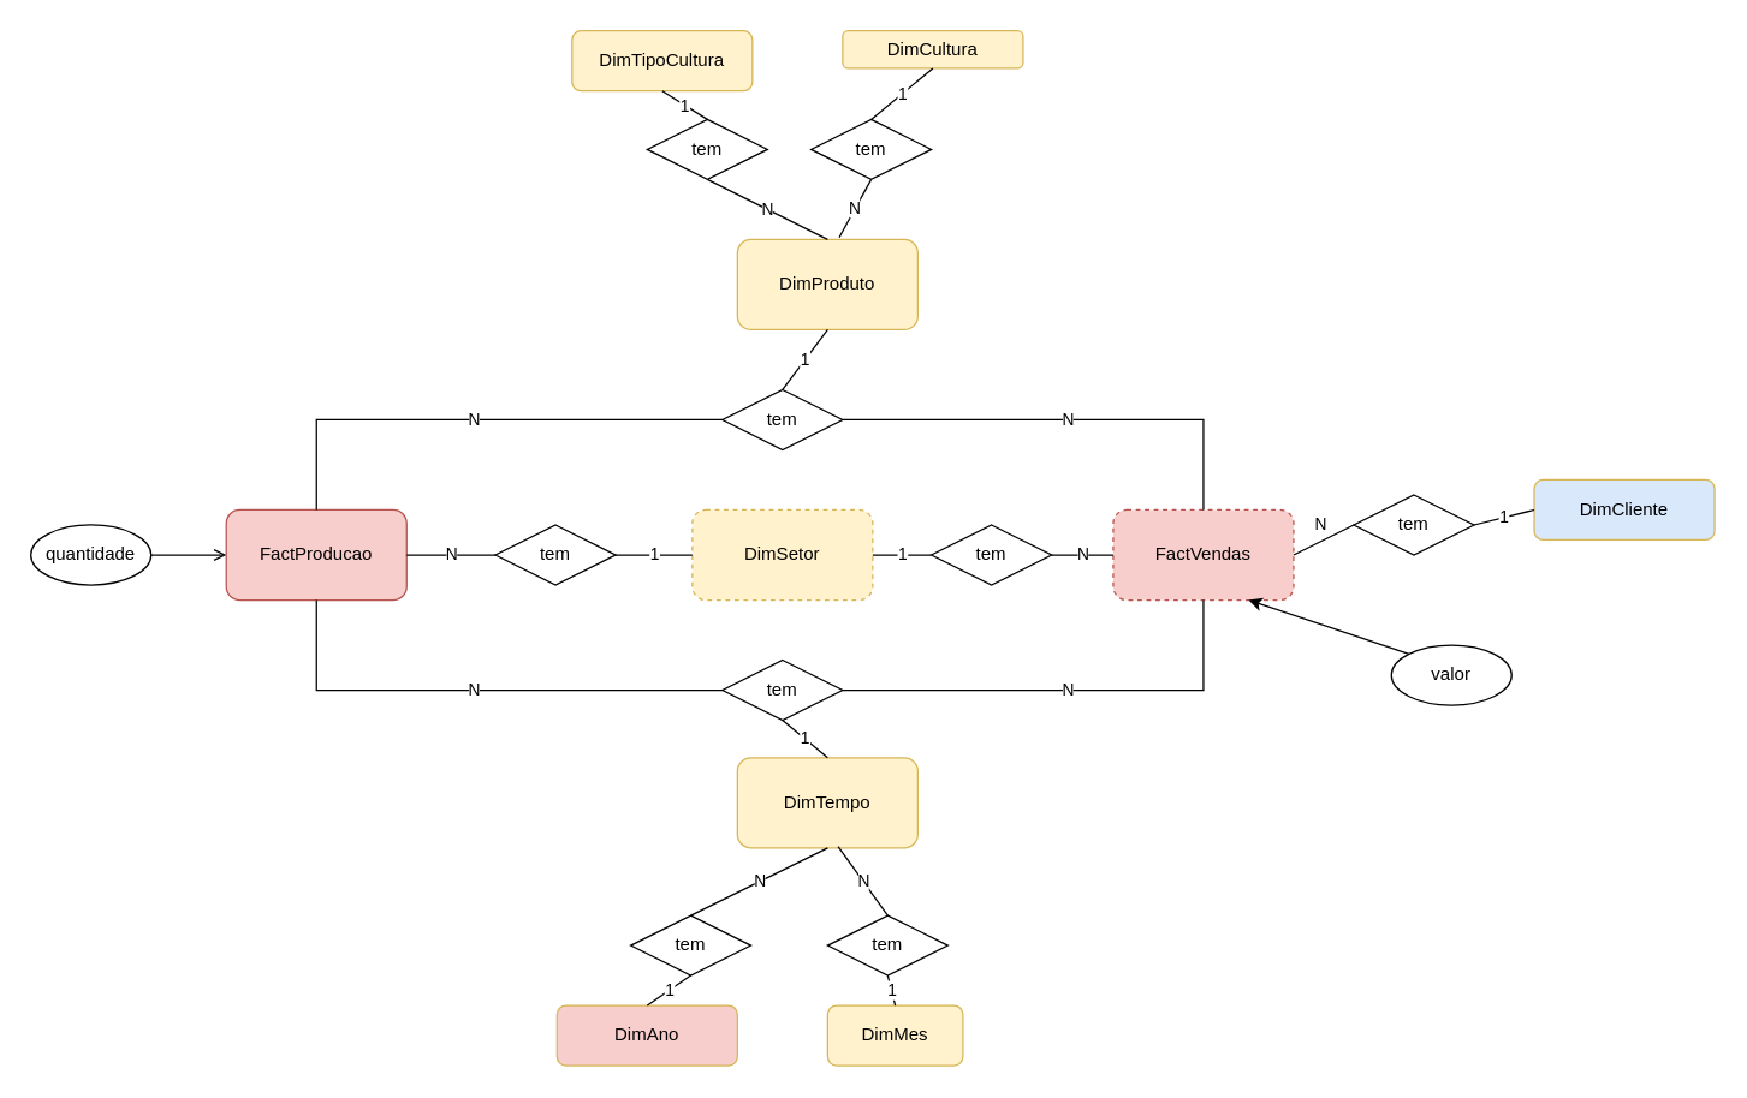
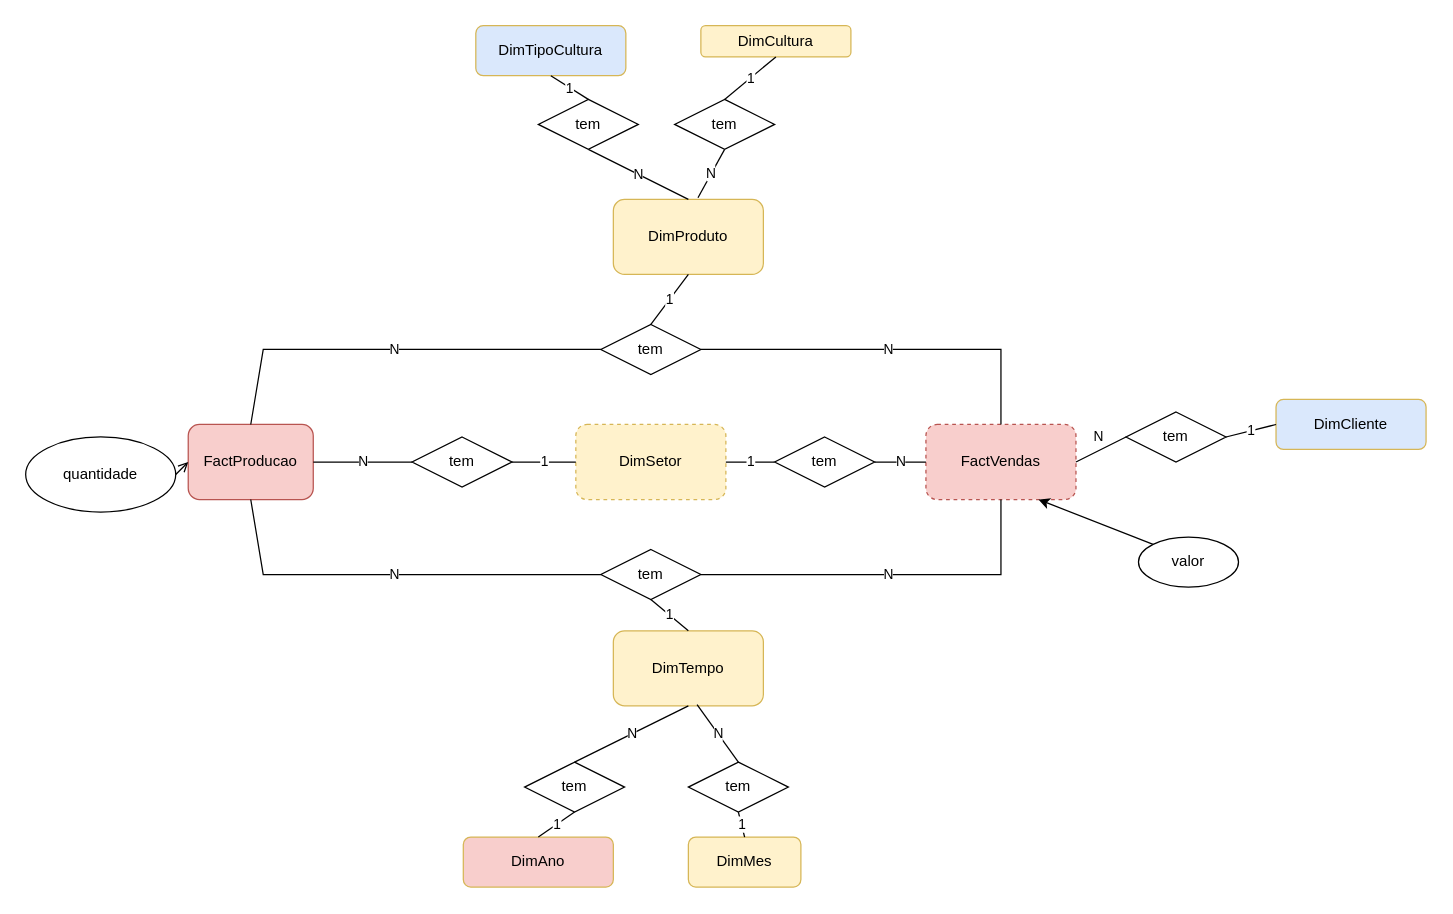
  <mxCell id="0" />
  <mxCell id="1" parent="0" />
  <mxCell id="2" value="&lt;span style=&quot;color: rgb(0, 0, 0); font-family: Helvetica; font-size: 12px; font-style: normal; font-variant-ligatures: normal; font-variant-caps: normal; font-weight: 400; letter-spacing: normal; orphans: 2; text-align: center; text-indent: 0px; text-transform: none; widows: 2; word-spacing: 0px; -webkit-text-stroke-width: 0px; text-decoration-thickness: initial; text-decoration-style: initial; text-decoration-color: initial; float: none; display: inline !important;&quot;&gt;DimCliente&lt;/span&gt;" style="rounded=1;whiteSpace=wrap;html=1;fillColor=#dae8fc;strokeColor=#d6b656;" vertex="1" parent="1"><mxGeometry x="1020" y="319" width="120" height="40" as="geometry" /></mxCell>
  <mxCell id="3" value="FactVendas" style="rounded=1;whiteSpace=wrap;html=1;fillColor=#f8cecc;strokeColor=#b85450;dashed=1;" vertex="1" parent="1"><mxGeometry x="740" y="339" width="120" height="60" as="geometry" /></mxCell>
  <mxCell id="4" value="N" style="endArrow=none;html=1;rounded=0;exitX=1;exitY=0.5;exitDx=0;exitDy=0;entryX=0;entryY=0.5;entryDx=0;entryDy=0;" edge="1" parent="1" source="3" target="8"><mxGeometry x="0.115" y="10" width="50" height="50" relative="1" as="geometry"><mxPoint x="920" y="329" as="sourcePoint" /><mxPoint x="910" y="419" as="targetPoint" /><mxPoint as="offset" /></mxGeometry></mxCell>
  <mxCell id="5" value="1" style="endArrow=none;html=1;rounded=0;entryX=0;entryY=0.5;entryDx=0;entryDy=0;exitX=1;exitY=0.5;exitDx=0;exitDy=0;" edge="1" parent="1" source="8" target="2"><mxGeometry width="50" height="50" relative="1" as="geometry"><mxPoint x="970" y="369" as="sourcePoint" /><mxPoint x="940" y="229" as="targetPoint" /></mxGeometry></mxCell>
  <mxCell id="6" value="" style="endArrow=classic;html=1;rounded=0;entryX=0.75;entryY=1;entryDx=0;entryDy=0;exitX=0;exitY=0;exitDx=0;exitDy=0;" edge="1" parent="1" source="7" target="3"><mxGeometry width="50" height="50" relative="1" as="geometry"><mxPoint x="800" y="479" as="sourcePoint" /><mxPoint x="810" y="419" as="targetPoint" /></mxGeometry></mxCell>
- <mxCell id="7" value="valor" style="ellipse;whiteSpace=wrap;html=1;" vertex="1" parent="1"><mxGeometry x="925" y="429" width="80" height="40" as="geometry" /></mxCell>
+ <mxCell id="7" value="valor" style="ellipse;whiteSpace=wrap;html=1;" vertex="1" parent="1"><mxGeometry x="910" y="429" width="80" height="40" as="geometry" /></mxCell>
  <mxCell id="8" value="tem" style="rhombus;whiteSpace=wrap;html=1;" vertex="1" parent="1"><mxGeometry x="900" y="329" width="80" height="40" as="geometry" /></mxCell>
  <mxCell id="9" value="DimTempo" style="rounded=1;whiteSpace=wrap;html=1;fillColor=#fff2cc;strokeColor=#d6b656;" vertex="1" parent="1"><mxGeometry x="490" y="504" width="120" height="60" as="geometry" /></mxCell>
  <mxCell id="10" value="&lt;span style=&quot;color: rgb(0, 0, 0); font-family: Helvetica; font-size: 12px; font-style: normal; font-variant-ligatures: normal; font-variant-caps: normal; font-weight: 400; letter-spacing: normal; orphans: 2; text-align: center; text-indent: 0px; text-transform: none; widows: 2; word-spacing: 0px; -webkit-text-stroke-width: 0px; text-decoration-thickness: initial; text-decoration-style: initial; text-decoration-color: initial; float: none; display: inline !important;&quot;&gt;DimMes&lt;/span&gt;" style="rounded=1;whiteSpace=wrap;html=1;fillColor=#fff2cc;strokeColor=#d6b656;" vertex="1" parent="1"><mxGeometry x="550" y="669" width="90" height="40" as="geometry" /></mxCell>
  <mxCell id="11" value="&lt;span style=&quot;color: rgb(0, 0, 0); font-family: Helvetica; font-size: 12px; font-style: normal; font-variant-ligatures: normal; font-variant-caps: normal; font-weight: 400; letter-spacing: normal; orphans: 2; text-align: center; text-indent: 0px; text-transform: none; widows: 2; word-spacing: 0px; -webkit-text-stroke-width: 0px; text-decoration-thickness: initial; text-decoration-style: initial; text-decoration-color: initial; float: none; display: inline !important;&quot;&gt;DimAno&lt;/span&gt;" style="rounded=1;whiteSpace=wrap;html=1;fillColor=#f8cecc;strokeColor=#d6b656;" vertex="1" parent="1"><mxGeometry x="370" y="669" width="120" height="40" as="geometry" /></mxCell>
  <mxCell id="12" value="1" style="endArrow=none;html=1;rounded=0;entryX=0.5;entryY=1;entryDx=0;entryDy=0;exitX=0.5;exitY=0;exitDx=0;exitDy=0;" edge="1" parent="1" target="17" source="10"><mxGeometry width="50" height="50" relative="1" as="geometry"><mxPoint x="536.96" y="710.02" as="sourcePoint" /><mxPoint x="586.96" y="660.02" as="targetPoint" /></mxGeometry></mxCell>
  <mxCell id="13" value="1" style="endArrow=none;html=1;rounded=0;exitX=0.5;exitY=0;exitDx=0;exitDy=0;entryX=0.5;entryY=1;entryDx=0;entryDy=0;" edge="1" parent="1" target="16" source="11"><mxGeometry width="50" height="50" relative="1" as="geometry"><mxPoint x="520" y="679" as="sourcePoint" /><mxPoint x="459" y="629" as="targetPoint" /></mxGeometry></mxCell>
  <mxCell id="14" value="N" style="endArrow=none;html=1;rounded=0;entryX=0.558;entryY=0.983;entryDx=0;entryDy=0;exitX=0.5;exitY=0;exitDx=0;exitDy=0;entryPerimeter=0;" edge="1" parent="1" source="17" target="9"><mxGeometry width="50" height="50" relative="1" as="geometry"><mxPoint x="598.96" y="621.02" as="sourcePoint" /><mxPoint x="520" y="579" as="targetPoint" /></mxGeometry></mxCell>
  <mxCell id="15" value="N" style="endArrow=none;html=1;rounded=0;entryX=0.5;entryY=1;entryDx=0;entryDy=0;exitX=0.5;exitY=0;exitDx=0;exitDy=0;" edge="1" parent="1" source="16" target="9"><mxGeometry width="50" height="50" relative="1" as="geometry"><mxPoint x="449.299" y="589.597" as="sourcePoint" /><mxPoint x="439" y="569" as="targetPoint" /></mxGeometry></mxCell>
  <mxCell id="16" value="tem" style="rhombus;whiteSpace=wrap;html=1;" vertex="1" parent="1"><mxGeometry x="419" y="609" width="80" height="40" as="geometry" /></mxCell>
  <mxCell id="17" value="tem" style="rhombus;whiteSpace=wrap;html=1;" vertex="1" parent="1"><mxGeometry x="550" y="609" width="80" height="40" as="geometry" /></mxCell>
  <mxCell id="18" value="1" style="endArrow=none;html=1;rounded=0;exitX=0.5;exitY=0;exitDx=0;exitDy=0;entryX=0.5;entryY=1;entryDx=0;entryDy=0;" edge="1" parent="1" target="20" source="9"><mxGeometry width="50" height="50" relative="1" as="geometry"><mxPoint x="596" y="479" as="sourcePoint" /><mxPoint x="535" y="429" as="targetPoint" /></mxGeometry></mxCell>
  <mxCell id="19" value="N" style="endArrow=none;html=1;rounded=0;exitX=1;exitY=0.5;exitDx=0;exitDy=0;entryX=0.5;entryY=1;entryDx=0;entryDy=0;" edge="1" parent="1" source="20" target="3"><mxGeometry width="50" height="50" relative="1" as="geometry"><mxPoint x="605.299" y="389.597" as="sourcePoint" /><mxPoint x="740" y="439" as="targetPoint" /><Array as="points"><mxPoint x="800" y="459" /></Array></mxGeometry></mxCell>
  <mxCell id="20" value="tem" style="rhombus;whiteSpace=wrap;html=1;" vertex="1" parent="1"><mxGeometry x="480" y="439" width="80" height="40" as="geometry" /></mxCell>
- <mxCell id="21" value="FactProducao" style="rounded=1;whiteSpace=wrap;html=1;fillColor=#f8cecc;strokeColor=#b85450;" vertex="1" parent="1"><mxGeometry x="150" y="339" width="120" height="60" as="geometry" /></mxCell>
+ <mxCell id="21" value="FactProducao" style="rounded=1;whiteSpace=wrap;html=1;fillColor=#f8cecc;strokeColor=#b85450;" vertex="1" parent="1"><mxGeometry x="150" y="339" width="100" height="60" as="geometry" /></mxCell>
  <mxCell id="22" value="N" style="endArrow=none;html=1;rounded=0;entryX=0.5;entryY=1;entryDx=0;entryDy=0;exitX=0;exitY=0.5;exitDx=0;exitDy=0;" edge="1" parent="1" source="20" target="21"><mxGeometry width="50" height="50" relative="1" as="geometry"><mxPoint x="670" y="459" as="sourcePoint" /><mxPoint x="720" y="409" as="targetPoint" /><Array as="points"><mxPoint x="390" y="459" /><mxPoint x="330" y="459" /><mxPoint x="210" y="459" /></Array></mxGeometry></mxCell>
  <mxCell id="23" value="DimSetor" style="rounded=1;whiteSpace=wrap;html=1;fillColor=#fff2cc;strokeColor=#d6b656;dashed=1;" vertex="1" parent="1"><mxGeometry x="460" y="339" width="120" height="60" as="geometry" /></mxCell>
  <mxCell id="24" value="tem" style="rhombus;whiteSpace=wrap;html=1;" vertex="1" parent="1"><mxGeometry x="329" y="349" width="80" height="40" as="geometry" /></mxCell>
  <mxCell id="25" value="1" style="endArrow=none;html=1;rounded=0;entryX=0;entryY=0.5;entryDx=0;entryDy=0;exitX=1;exitY=0.5;exitDx=0;exitDy=0;" edge="1" parent="1" source="24" target="23"><mxGeometry width="50" height="50" relative="1" as="geometry"><mxPoint x="450" y="459" as="sourcePoint" /><mxPoint x="500" y="409" as="targetPoint" /></mxGeometry></mxCell>
  <mxCell id="26" value="N" style="endArrow=none;html=1;rounded=0;exitX=1;exitY=0.5;exitDx=0;exitDy=0;entryX=0;entryY=0.5;entryDx=0;entryDy=0;" edge="1" parent="1" source="21" target="24"><mxGeometry width="50" height="50" relative="1" as="geometry"><mxPoint x="278" y="368.5" as="sourcePoint" /><mxPoint x="320" y="389" as="targetPoint" /></mxGeometry></mxCell>
  <mxCell id="27" value="tem" style="rhombus;whiteSpace=wrap;html=1;" vertex="1" parent="1"><mxGeometry x="619" y="349" width="80" height="40" as="geometry" /></mxCell>
  <mxCell id="28" value="N" style="endArrow=none;html=1;rounded=0;entryX=0;entryY=0.5;entryDx=0;entryDy=0;exitX=1;exitY=0.5;exitDx=0;exitDy=0;" edge="1" parent="1" source="27" target="3"><mxGeometry width="50" height="50" relative="1" as="geometry"><mxPoint x="740" y="459" as="sourcePoint" /><mxPoint x="750" y="369" as="targetPoint" /></mxGeometry></mxCell>
  <mxCell id="29" value="1" style="endArrow=none;html=1;rounded=0;entryX=0;entryY=0.5;entryDx=0;entryDy=0;exitX=1;exitY=0.5;exitDx=0;exitDy=0;" edge="1" parent="1" target="27" source="23"><mxGeometry width="50" height="50" relative="1" as="geometry"><mxPoint x="590" y="389" as="sourcePoint" /><mxPoint x="610" y="389" as="targetPoint" /></mxGeometry></mxCell>
  <mxCell id="30" value="" style="endArrow=open;html=1;rounded=0;entryX=0;entryY=0.5;entryDx=0;entryDy=0;exitX=1;exitY=0.5;exitDx=0;exitDy=0;" edge="1" parent="1" source="31" target="21"><mxGeometry width="50" height="50" relative="1" as="geometry"><mxPoint x="140" y="459" as="sourcePoint" /><mxPoint x="160" y="444" as="targetPoint" /></mxGeometry></mxCell>
- <mxCell id="31" value="quantidade" style="ellipse;whiteSpace=wrap;html=1;" vertex="1" parent="1"><mxGeometry x="20" y="349" width="80" height="40" as="geometry" /></mxCell>
+ <mxCell id="31" value="quantidade" style="ellipse;whiteSpace=wrap;html=1;" vertex="1" parent="1"><mxGeometry x="20" y="349" width="120" height="60" as="geometry" /></mxCell>
  <mxCell id="32" value="DimProduto" style="rounded=1;whiteSpace=wrap;html=1;fillColor=#fff2cc;strokeColor=#d6b656;" vertex="1" parent="1"><mxGeometry x="490" y="159" width="120" height="60" as="geometry" /></mxCell>
  <mxCell id="33" value="N" style="endArrow=none;html=1;rounded=0;exitX=1;exitY=0.5;exitDx=0;exitDy=0;entryX=0.5;entryY=0;entryDx=0;entryDy=0;" edge="1" parent="1" source="34" target="3"><mxGeometry width="50" height="50" relative="1" as="geometry"><mxPoint x="605.299" y="209.597" as="sourcePoint" /><mxPoint x="830" y="319" as="targetPoint" /><Array as="points"><mxPoint x="800" y="279" /></Array></mxGeometry></mxCell>
  <mxCell id="34" value="tem" style="rhombus;whiteSpace=wrap;html=1;" vertex="1" parent="1"><mxGeometry x="480" y="259" width="80" height="40" as="geometry" /></mxCell>
  <mxCell id="35" value="N" style="endArrow=none;html=1;rounded=0;entryX=0.5;entryY=0;entryDx=0;entryDy=0;exitX=0;exitY=0.5;exitDx=0;exitDy=0;" edge="1" parent="1" source="34" target="21"><mxGeometry width="50" height="50" relative="1" as="geometry"><mxPoint x="670" y="279" as="sourcePoint" /><mxPoint x="210" y="219" as="targetPoint" /><Array as="points"><mxPoint x="390" y="279" /><mxPoint x="330" y="279" /><mxPoint x="210" y="279" /></Array></mxGeometry></mxCell>
  <mxCell id="36" value="1" style="endArrow=none;html=1;rounded=0;entryX=0.5;entryY=1;entryDx=0;entryDy=0;exitX=0.5;exitY=0;exitDx=0;exitDy=0;" edge="1" parent="1" source="34" target="32"><mxGeometry width="50" height="50" relative="1" as="geometry"><mxPoint x="450" y="459" as="sourcePoint" /><mxPoint x="500" y="409" as="targetPoint" /></mxGeometry></mxCell>
  <mxCell id="37" value="&lt;span style=&quot;color: rgb(0, 0, 0); font-family: Helvetica; font-size: 12px; font-style: normal; font-variant-ligatures: normal; font-variant-caps: normal; font-weight: 400; letter-spacing: normal; orphans: 2; text-align: center; text-indent: 0px; text-transform: none; widows: 2; word-spacing: 0px; -webkit-text-stroke-width: 0px; text-decoration-thickness: initial; text-decoration-style: initial; text-decoration-color: initial; float: none; display: inline !important;&quot;&gt;DimCultura&lt;/span&gt;" style="rounded=1;whiteSpace=wrap;html=1;fillColor=#fff2cc;strokeColor=#d6b656;" vertex="1" parent="1"><mxGeometry x="560" y="20.02" width="120" height="25" as="geometry" /></mxCell>
- <mxCell id="38" value="&lt;span style=&quot;color: rgb(0, 0, 0); font-family: Helvetica; font-size: 12px; font-style: normal; font-variant-ligatures: normal; font-variant-caps: normal; font-weight: 400; letter-spacing: normal; orphans: 2; text-align: center; text-indent: 0px; text-transform: none; widows: 2; word-spacing: 0px; -webkit-text-stroke-width: 0px; text-decoration-thickness: initial; text-decoration-style: initial; text-decoration-color: initial; float: none; display: inline !important;&quot;&gt;DimTipoCultura&lt;/span&gt;" style="rounded=1;whiteSpace=wrap;html=1;fillColor=#fff2cc;strokeColor=#d6b656;" vertex="1" parent="1"><mxGeometry x="380" y="20.02" width="120" height="40" as="geometry" /></mxCell>
+ <mxCell id="38" value="&lt;span style=&quot;color: rgb(0, 0, 0); font-family: Helvetica; font-size: 12px; font-style: normal; font-variant-ligatures: normal; font-variant-caps: normal; font-weight: 400; letter-spacing: normal; orphans: 2; text-align: center; text-indent: 0px; text-transform: none; widows: 2; word-spacing: 0px; -webkit-text-stroke-width: 0px; text-decoration-thickness: initial; text-decoration-style: initial; text-decoration-color: initial; float: none; display: inline !important;&quot;&gt;DimTipoCultura&lt;/span&gt;" style="rounded=1;whiteSpace=wrap;html=1;fillColor=#dae8fc;strokeColor=#d6b656;" vertex="1" parent="1"><mxGeometry x="380" y="20.02" width="120" height="40" as="geometry" /></mxCell>
  <mxCell id="39" value="N" style="endArrow=none;html=1;rounded=0;entryX=0.5;entryY=1;entryDx=0;entryDy=0;exitX=0.564;exitY=-0.023;exitDx=0;exitDy=0;exitPerimeter=0;" edge="1" parent="1" source="32" target="44"><mxGeometry width="50" height="50" relative="1" as="geometry"><mxPoint x="546.96" y="61.04" as="sourcePoint" /><mxPoint x="596.96" y="11.04" as="targetPoint" /></mxGeometry></mxCell>
  <mxCell id="40" value="1" style="endArrow=none;html=1;rounded=0;exitX=0.5;exitY=1;exitDx=0;exitDy=0;entryX=0.5;entryY=0;entryDx=0;entryDy=0;" edge="1" parent="1" source="38" target="43"><mxGeometry width="50" height="50" relative="1" as="geometry"><mxPoint x="530" y="30.02" as="sourcePoint" /><mxPoint x="469" y="-19.98" as="targetPoint" /></mxGeometry></mxCell>
  <mxCell id="41" value="1" style="endArrow=none;html=1;rounded=0;entryX=0.5;entryY=1;entryDx=0;entryDy=0;exitX=0.5;exitY=0;exitDx=0;exitDy=0;" edge="1" parent="1" source="44" target="37"><mxGeometry width="50" height="50" relative="1" as="geometry"><mxPoint x="608.96" y="-27.96" as="sourcePoint" /><mxPoint x="536.96" y="-81" as="targetPoint" /></mxGeometry></mxCell>
  <mxCell id="42" value="N" style="endArrow=none;html=1;rounded=0;entryX=0.5;entryY=0;entryDx=0;entryDy=0;exitX=0.5;exitY=1;exitDx=0;exitDy=0;" edge="1" parent="1" source="43" target="32"><mxGeometry width="50" height="50" relative="1" as="geometry"><mxPoint x="459.299" y="-59.383" as="sourcePoint" /><mxPoint x="530" y="-79.98" as="targetPoint" /></mxGeometry></mxCell>
  <mxCell id="43" value="tem" style="rhombus;whiteSpace=wrap;html=1;" vertex="1" parent="1"><mxGeometry x="430" y="79" width="80" height="40" as="geometry" /></mxCell>
  <mxCell id="44" value="tem" style="rhombus;whiteSpace=wrap;html=1;" vertex="1" parent="1"><mxGeometry x="539" y="79" width="80" height="40" as="geometry" /></mxCell>
